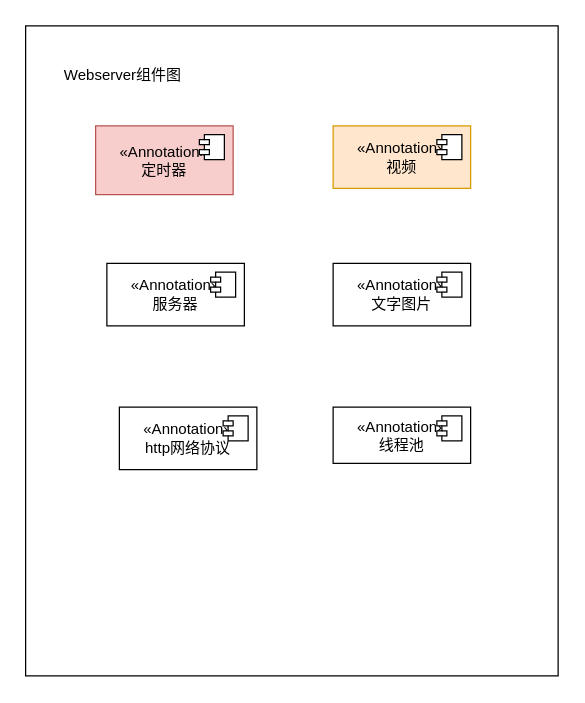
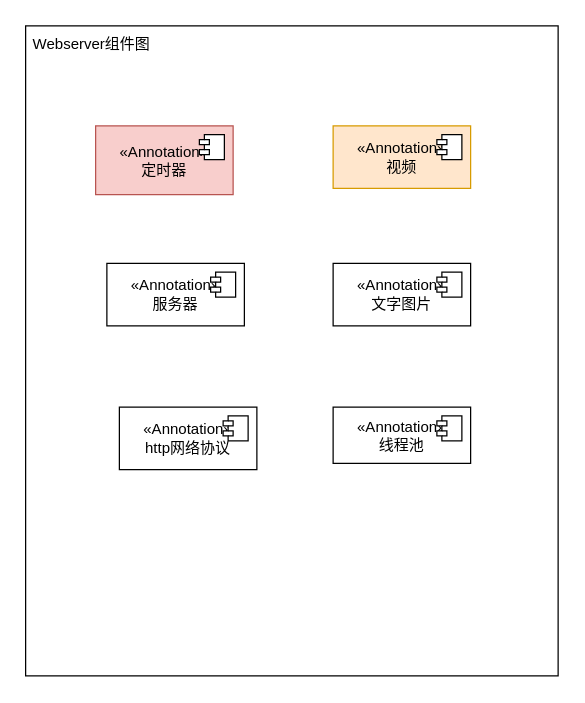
  <mxCell id="0" />
  <mxCell id="1" parent="0" />
  <mxCell id="2" value="" style="rounded=0;whiteSpace=wrap;html=1;" parent="1" vertex="1"><mxGeometry x="20" y="20" width="426" height="520" as="geometry" /></mxCell>
  <mxCell id="3" value="«Annotation»&lt;div&gt;视频&lt;br&gt;&lt;/div&gt;" style="html=1;dropTarget=0;whiteSpace=wrap;fillColor=#ffe6cc;strokeColor=#d79b00;" parent="1" vertex="1"><mxGeometry x="266" y="100" width="110" height="50" as="geometry" /></mxCell>
  <mxCell id="4" value="" style="shape=module;jettyWidth=8;jettyHeight=4;" parent="3" vertex="1"><mxGeometry x="1" width="20" height="20" relative="1" as="geometry"><mxPoint x="-27" y="7" as="offset" /></mxGeometry></mxCell>
  <mxCell id="5" value="«Annotation»&lt;div&gt;文字图片&lt;/div&gt;" style="html=1;dropTarget=0;whiteSpace=wrap;" parent="1" vertex="1"><mxGeometry x="266" y="210" width="110" height="50" as="geometry" /></mxCell>
  <mxCell id="6" value="" style="shape=module;jettyWidth=8;jettyHeight=4;" parent="5" vertex="1"><mxGeometry x="1" width="20" height="20" relative="1" as="geometry"><mxPoint x="-27" y="7" as="offset" /></mxGeometry></mxCell>
- <mxCell id="7" value="Webserver组件图" style="text;html=1;align=center;verticalAlign=middle;whiteSpace=wrap;rounded=0;" parent="1" vertex="1"><mxGeometry x="45" y="45" width="106" height="30" as="geometry" /></mxCell>
+ <mxCell id="7" value="Webserver组件图" style="text;html=1;align=center;verticalAlign=middle;whiteSpace=wrap;rounded=0;" parent="1" vertex="1"><mxGeometry x="20" y="20" width="106" height="30" as="geometry" /></mxCell>
  <mxCell id="8" value="«Annotation»&lt;br&gt;&lt;div&gt;线程池&lt;/div&gt;" style="html=1;dropTarget=0;whiteSpace=wrap;" parent="1" vertex="1"><mxGeometry x="266" y="325" width="110" height="45" as="geometry" /></mxCell>
  <mxCell id="9" value="" style="shape=module;jettyWidth=8;jettyHeight=4;" parent="8" vertex="1"><mxGeometry x="1" width="20" height="20" relative="1" as="geometry"><mxPoint x="-27" y="7" as="offset" /></mxGeometry></mxCell>
  <mxCell id="10" value="«Annotation»&lt;div&gt;定时器&lt;/div&gt;" style="html=1;dropTarget=0;whiteSpace=wrap;fillColor=#f8cecc;strokeColor=#b85450;" parent="1" vertex="1"><mxGeometry x="76" y="100" width="110" height="55" as="geometry" /></mxCell>
  <mxCell id="11" value="" style="shape=module;jettyWidth=8;jettyHeight=4;" parent="10" vertex="1"><mxGeometry x="1" width="20" height="20" relative="1" as="geometry"><mxPoint x="-27" y="7" as="offset" /></mxGeometry></mxCell>
  <mxCell id="12" value="«Annotation»&lt;div&gt;服务器&lt;/div&gt;" style="html=1;dropTarget=0;whiteSpace=wrap;" parent="1" vertex="1"><mxGeometry x="85" y="210" width="110" height="50" as="geometry" /></mxCell>
  <mxCell id="13" value="" style="shape=module;jettyWidth=8;jettyHeight=4;" parent="12" vertex="1"><mxGeometry x="1" width="20" height="20" relative="1" as="geometry"><mxPoint x="-27" y="7" as="offset" /></mxGeometry></mxCell>
  <mxCell id="14" value="«Annotation»&lt;div&gt;http网络协议&lt;/div&gt;" style="html=1;dropTarget=0;whiteSpace=wrap;" parent="1" vertex="1"><mxGeometry x="95" y="325" width="110" height="50" as="geometry" /></mxCell>
  <mxCell id="15" value="" style="shape=module;jettyWidth=8;jettyHeight=4;" parent="14" vertex="1"><mxGeometry x="1" width="20" height="20" relative="1" as="geometry"><mxPoint x="-27" y="7" as="offset" /></mxGeometry></mxCell>
